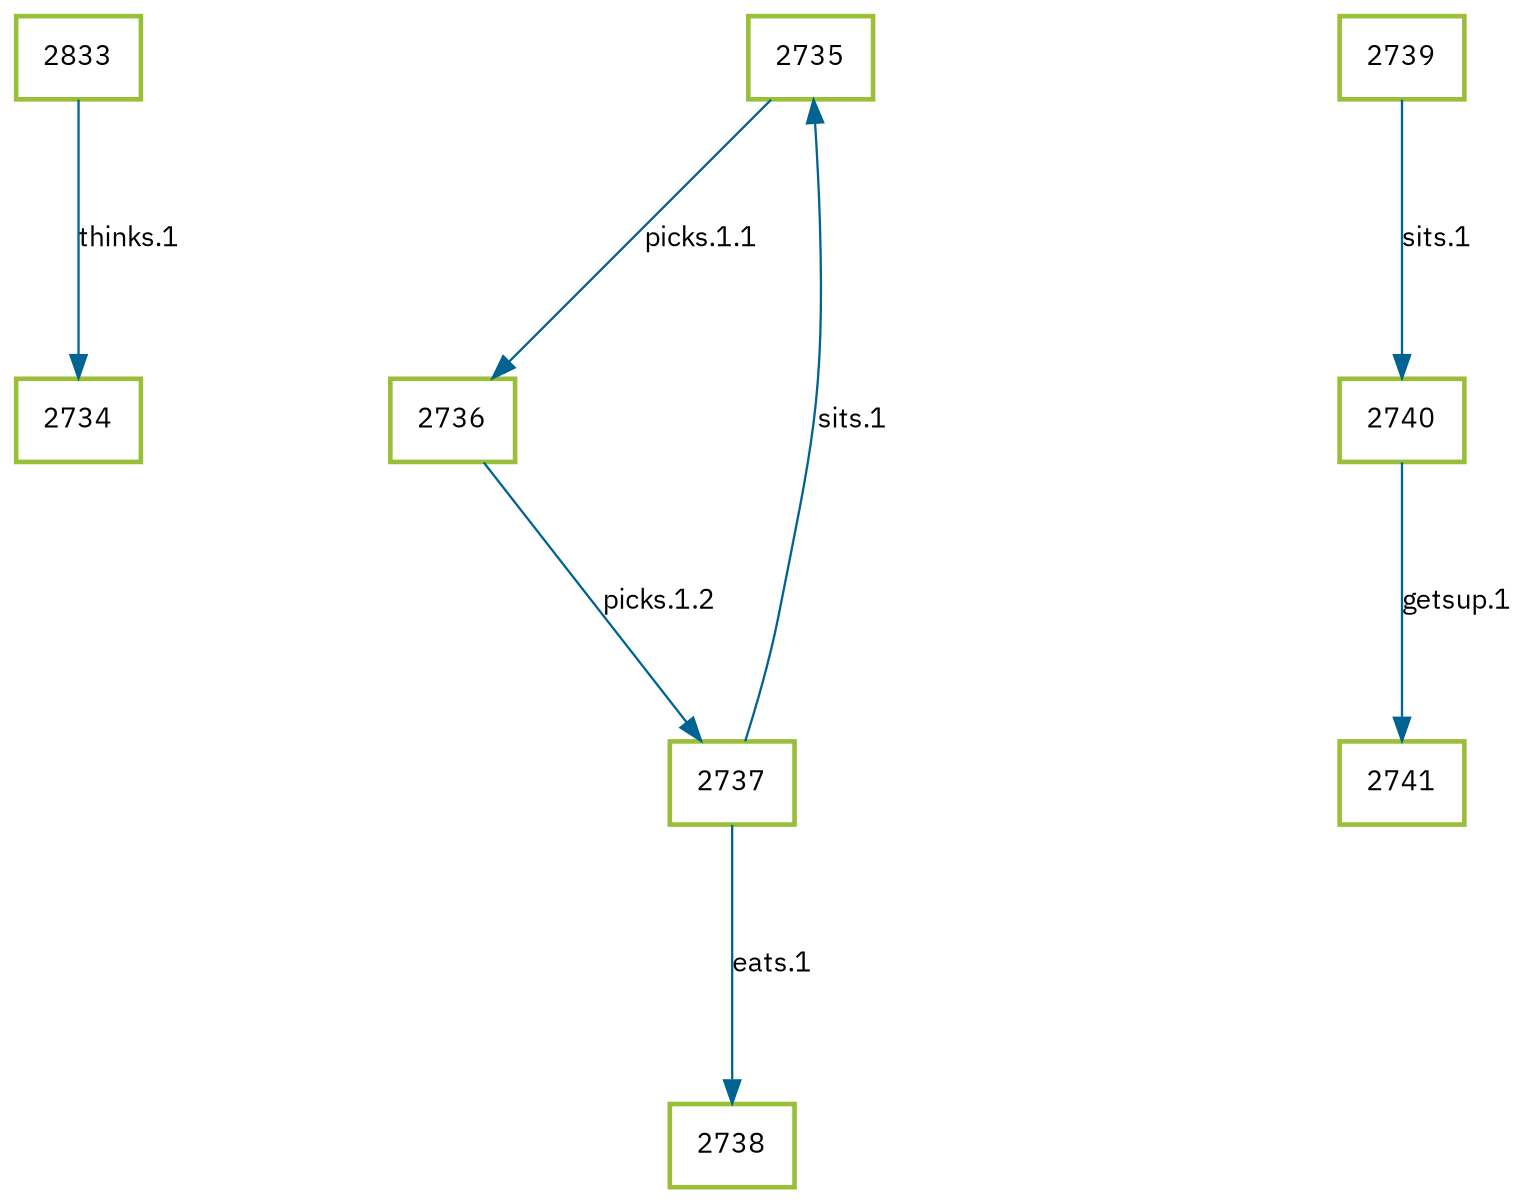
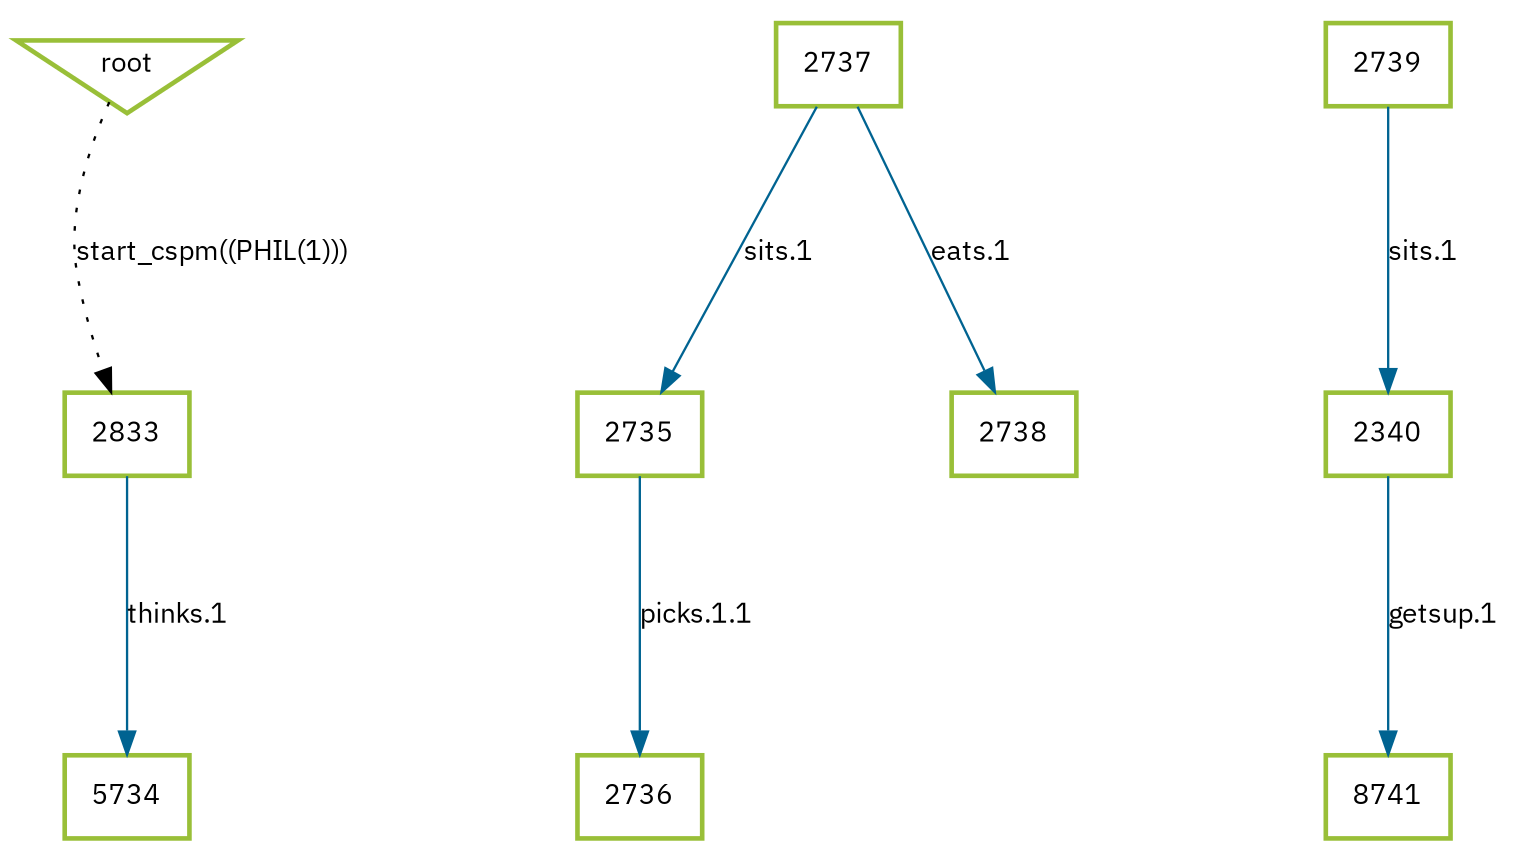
  digraph {
    fontname="IBM Plex Sans"
    nodesep=1.5
    ranksep=1.5
    node [color="#99BF38" fontname="IBM Plex Sans" fontsize=12 penwidth=2 shape=box]
    edge [color="#006391" fontname="IBM Plex Sans" fontsize=12]
+   n1 [label=root shape=invtriangle]
    n2 [label=2833]
-   2734
+   2734 [label=5734]
    2735
    2736
    2737
    2738
    2739
-   2740
-   2741
+   2740 [label=2340]
+   2741 [label=8741]
+   n1 -> n2 [color=black label="start_cspm((PHIL(1)))" style=dotted]
    n2 -> 2734 [label="thinks.1"]
    2735 -> 2736 [label="picks.1.1"]
-   2736 -> 2737 [label="picks.1.2"]
    2737 -> 2735 [label="sits.1"]
    2737 -> 2738 [label="eats.1"]
    2739 -> 2740 [label="sits.1"]
    2740 -> 2741 [label="getsup.1"]
  }
